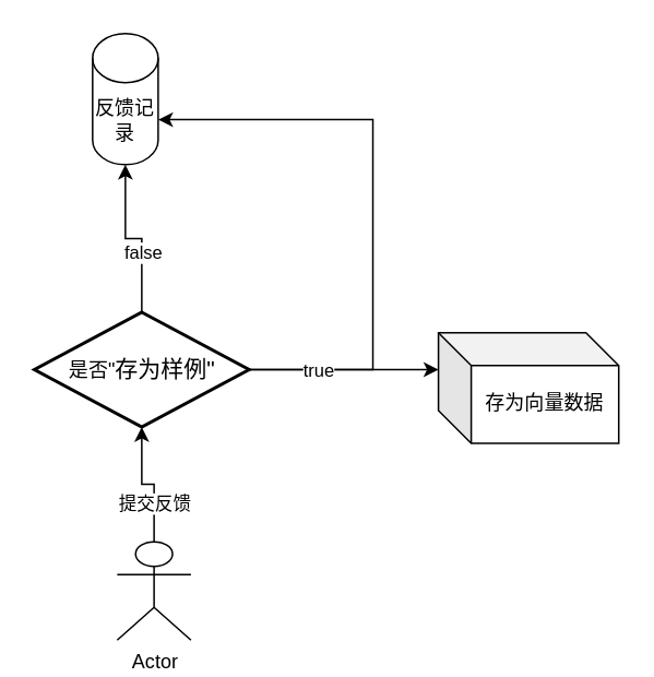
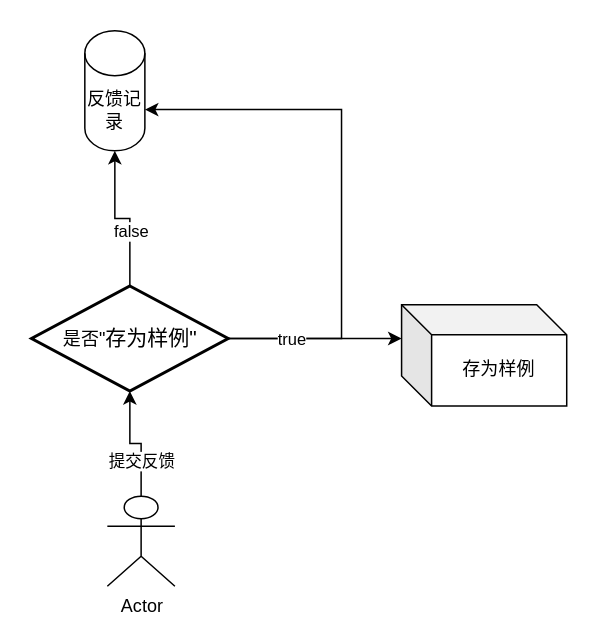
  <mxCell id="0" />
  <mxCell id="1" parent="0" />
  <mxCell id="2" value="Actor" style="shape=umlActor;verticalLabelPosition=bottom;verticalAlign=top;html=1;outlineConnect=0;" vertex="1" parent="1"><mxGeometry x="71" y="330" width="45" height="60" as="geometry" /></mxCell>
  <mxCell id="3" value="反馈记录" style="shape=cylinder3;whiteSpace=wrap;html=1;boundedLbl=1;backgroundOutline=1;size=15;" vertex="1" parent="1"><mxGeometry x="56" y="20" width="40" height="80" as="geometry" /></mxCell>
- <mxCell id="4" value="存为向量数据" style="shape=cube;whiteSpace=wrap;html=1;boundedLbl=1;backgroundOutline=1;darkOpacity=0.05;darkOpacity2=0.1;" vertex="1" parent="1"><mxGeometry x="267" y="202.5" width="110" height="67.5" as="geometry" /></mxCell>
+ <mxCell id="4" value="存为样例" style="shape=cube;whiteSpace=wrap;html=1;boundedLbl=1;backgroundOutline=1;darkOpacity=0.05;darkOpacity2=0.1;" vertex="1" parent="1"><mxGeometry x="267" y="202.5" width="110" height="67.5" as="geometry" /></mxCell>
  <mxCell id="5" style="edgeStyle=orthogonalEdgeStyle;rounded=0;orthogonalLoop=1;jettySize=auto;html=1;exitX=1;exitY=0.5;exitDx=0;exitDy=0;exitPerimeter=0;entryX=1;entryY=0;entryDx=0;entryDy=52.5;entryPerimeter=0;" edge="1" parent="1" source="6" target="3"><mxGeometry relative="1" as="geometry"><Array as="points"><mxPoint x="227" y="225" /><mxPoint x="227" y="73" /></Array></mxGeometry></mxCell>
  <mxCell id="6" value="是否&quot;&lt;span style=&quot;font-size:10.5pt;mso-bidi-font-size:11.0pt;&lt;br/&gt;font-family:等线;mso-ascii-theme-font:minor-latin;mso-fareast-theme-font:minor-fareast;&lt;br/&gt;mso-hansi-theme-font:minor-latin;mso-bidi-font-family:&amp;quot;Times New Roman&amp;quot;;&lt;br/&gt;mso-bidi-theme-font:minor-bidi;mso-ansi-language:EN-US;mso-fareast-language:&lt;br/&gt;ZH-CN;mso-bidi-language:AR-SA&quot;&gt;存为样例&quot;&lt;/span&gt;" style="strokeWidth=2;html=1;shape=mxgraph.flowchart.decision;whiteSpace=wrap;" vertex="1" parent="1"><mxGeometry x="20.5" y="190" width="131" height="70" as="geometry" /></mxCell>
  <mxCell id="7" style="edgeStyle=orthogonalEdgeStyle;rounded=0;orthogonalLoop=1;jettySize=auto;html=1;exitX=0.5;exitY=0;exitDx=0;exitDy=0;exitPerimeter=0;entryX=0.5;entryY=1;entryDx=0;entryDy=0;entryPerimeter=0;" edge="1" parent="1" source="2" target="6"><mxGeometry relative="1" as="geometry" /></mxCell>
  <mxCell id="8" value="提交反馈" style="edgeLabel;html=1;align=center;verticalAlign=middle;resizable=0;points=[];" vertex="1" connectable="0" parent="7"><mxGeometry x="-0.371" relative="1" as="geometry"><mxPoint as="offset" /></mxGeometry></mxCell>
  <mxCell id="9" style="edgeStyle=orthogonalEdgeStyle;rounded=0;orthogonalLoop=1;jettySize=auto;html=1;exitX=0.5;exitY=0;exitDx=0;exitDy=0;exitPerimeter=0;entryX=0.5;entryY=1;entryDx=0;entryDy=0;entryPerimeter=0;" edge="1" parent="1" source="6" target="3"><mxGeometry relative="1" as="geometry" /></mxCell>
  <mxCell id="10" value="false" style="edgeLabel;html=1;align=center;verticalAlign=middle;resizable=0;points=[];" vertex="1" connectable="0" parent="9"><mxGeometry x="-0.267" relative="1" as="geometry"><mxPoint as="offset" /></mxGeometry></mxCell>
  <mxCell id="11" style="edgeStyle=orthogonalEdgeStyle;rounded=0;orthogonalLoop=1;jettySize=auto;html=1;exitX=1;exitY=0.5;exitDx=0;exitDy=0;exitPerimeter=0;entryX=0;entryY=0;entryDx=0;entryDy=22.5;entryPerimeter=0;" edge="1" parent="1" source="6" target="4"><mxGeometry relative="1" as="geometry" /></mxCell>
  <mxCell id="12" value="true" style="edgeLabel;html=1;align=center;verticalAlign=middle;resizable=0;points=[];" vertex="1" connectable="0" parent="11"><mxGeometry x="-0.268" relative="1" as="geometry"><mxPoint as="offset" /></mxGeometry></mxCell>
